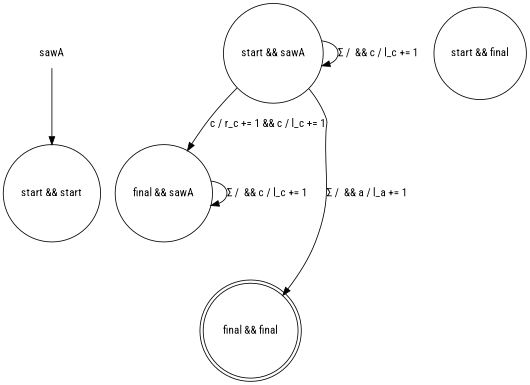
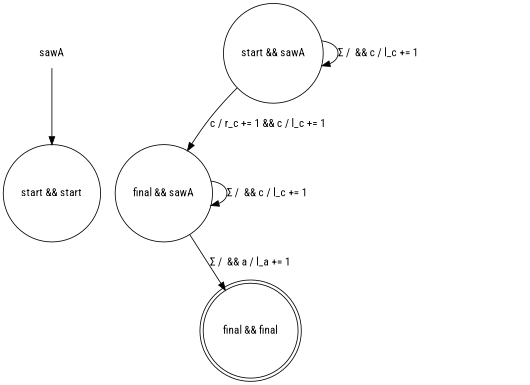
  digraph {
    fontname="Roboto Condensed"
    rankdir=TB
    node [fontname="Roboto Condensed" shape=circle]
    edge [fontname="Roboto Condensed"]
    n1 [label=sawA shape=plaintext]
    n2 [label="start && start"]
    n3 [label="start && sawA"]
    n4 [label="final && sawA"]
    n5 [label="final && final" shape=doublecircle]
-   n6 [label="start && final"]
    n1 -> n2
    n3 -> n3 [label="Σ /  && c / l_c += 1"]
    n3 -> n4 [label="c / r_c += 1 && c / l_c += 1"]
    n4 -> n4 [label="Σ /  && c / l_c += 1"]
-   n3 -> n5 [label="Σ /  && a / l_a += 1"]
+   n4 -> n5 [label="Σ /  && a / l_a += 1"]
  }
